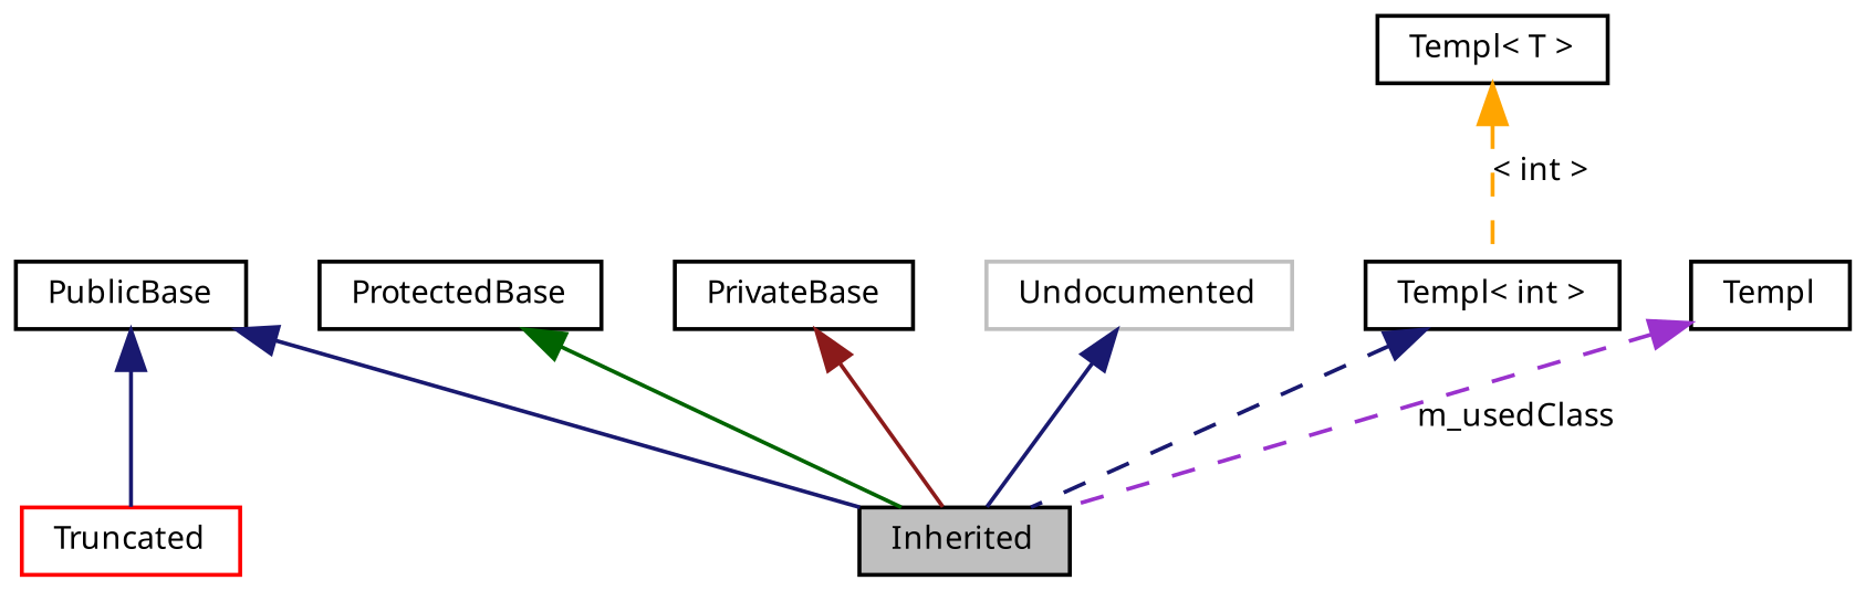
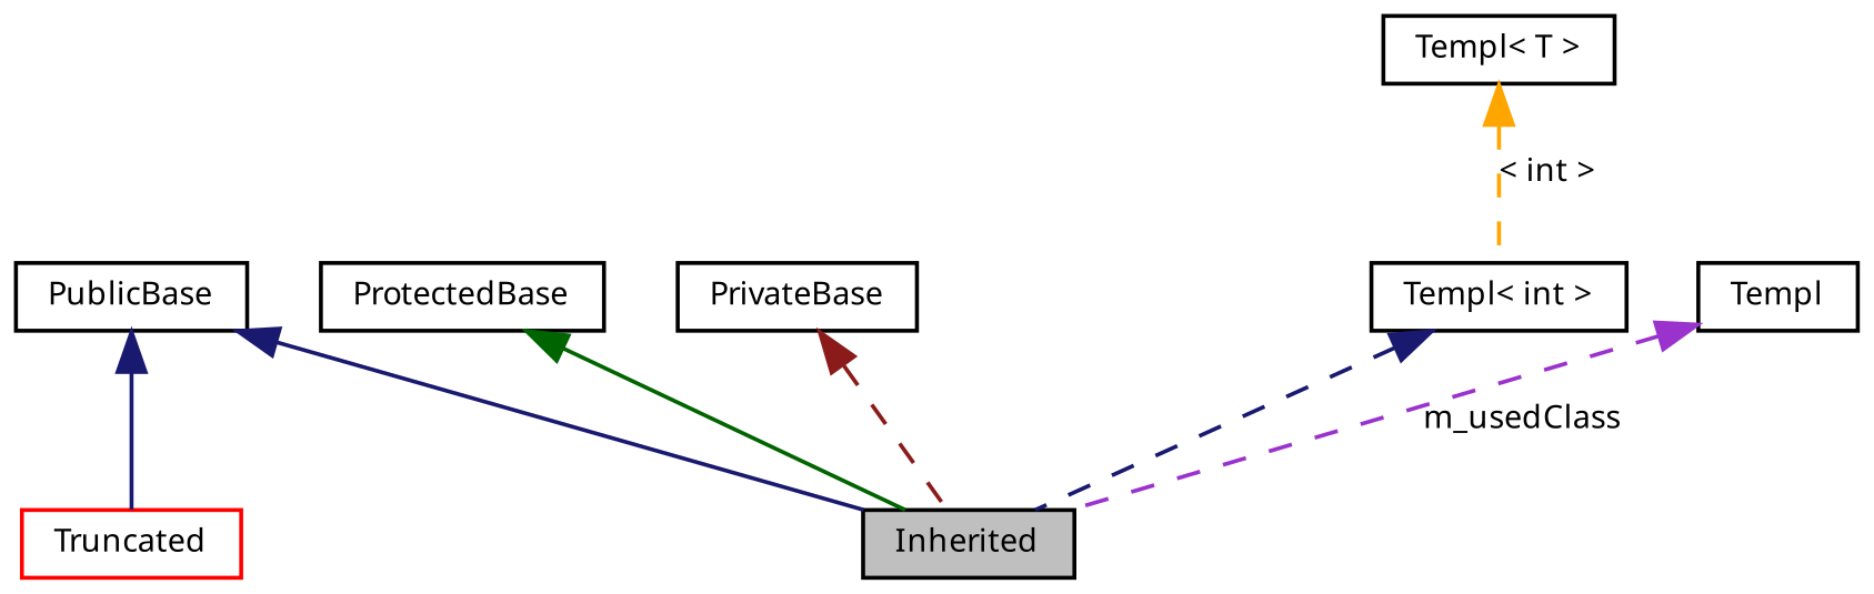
  digraph {
    fontname="Noto Sans"
    node [fontname="Noto Sans" fontsize=8 shape=box color=black]
    edge [color=midnightblue dir=back fontname="Noto Sans" fontsize=8 labelfontname=DejaVuSansMono labelfontsize=8 style=solid]
    n1 [fillcolor=grey75 fontcolor=black height=0.2 label=Inherited style=filled width=0.4 color=""]
    n2 [height=0.2 label=PublicBase width=0.4]
    n3 [color=red height=0.2 label=Truncated width=0.4]
    n4 [height=0.2 label=ProtectedBase width=0.4]
    n5 [height=0.2 label=PrivateBase width=0.4]
-   n6 [color=grey75 height=0.2 label=Undocumented width=0.4]
    n7 [height=0.2 label="Templ< int >" width=0.4]
    n8 [height=0.2 label="Templ< T >" width=0.4]
    n9 [height=0.2 label=Templ width=0.4]
    n2 -> n1
    n2 -> n3
    n4 -> n1 [color=darkgreen]
-   n5 -> n1 [color=firebrick4]
-   n6 -> n1
+   n5 -> n1 [color=firebrick4 style=dashed]
    n7 -> n1 [style=dashed]
    n8 -> n7 [color=orange label="< int >" style=dashed]
    n9 -> n1 [color=darkorchid3 label=m_usedClass style=dashed]
  }
